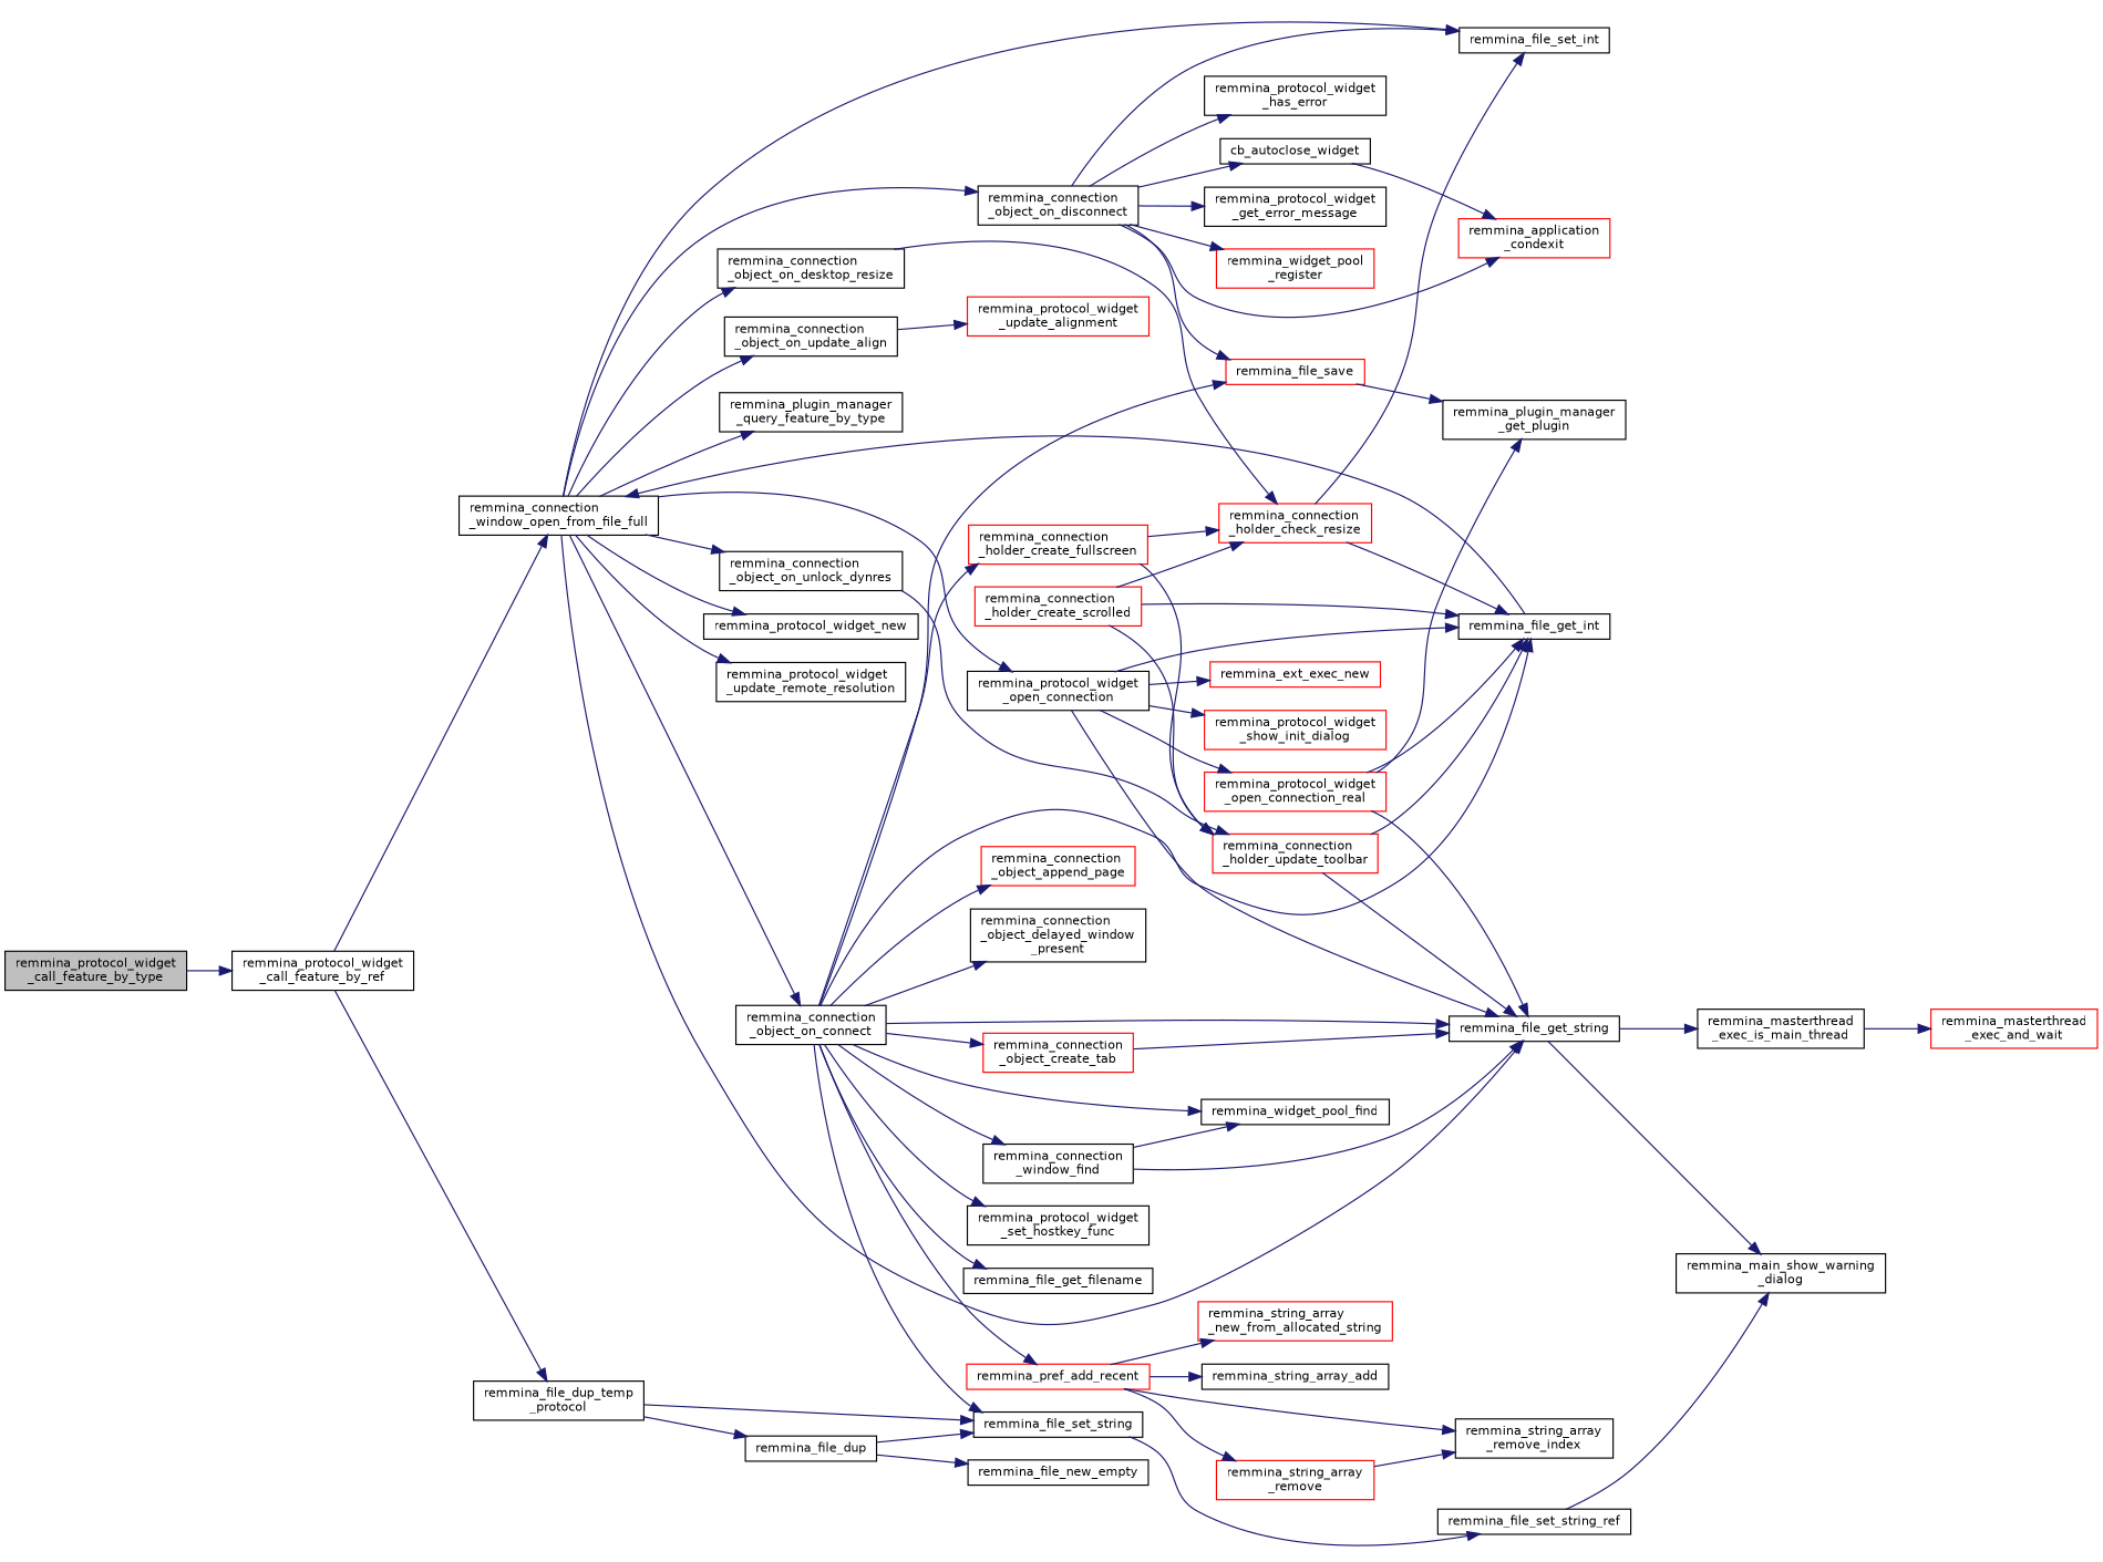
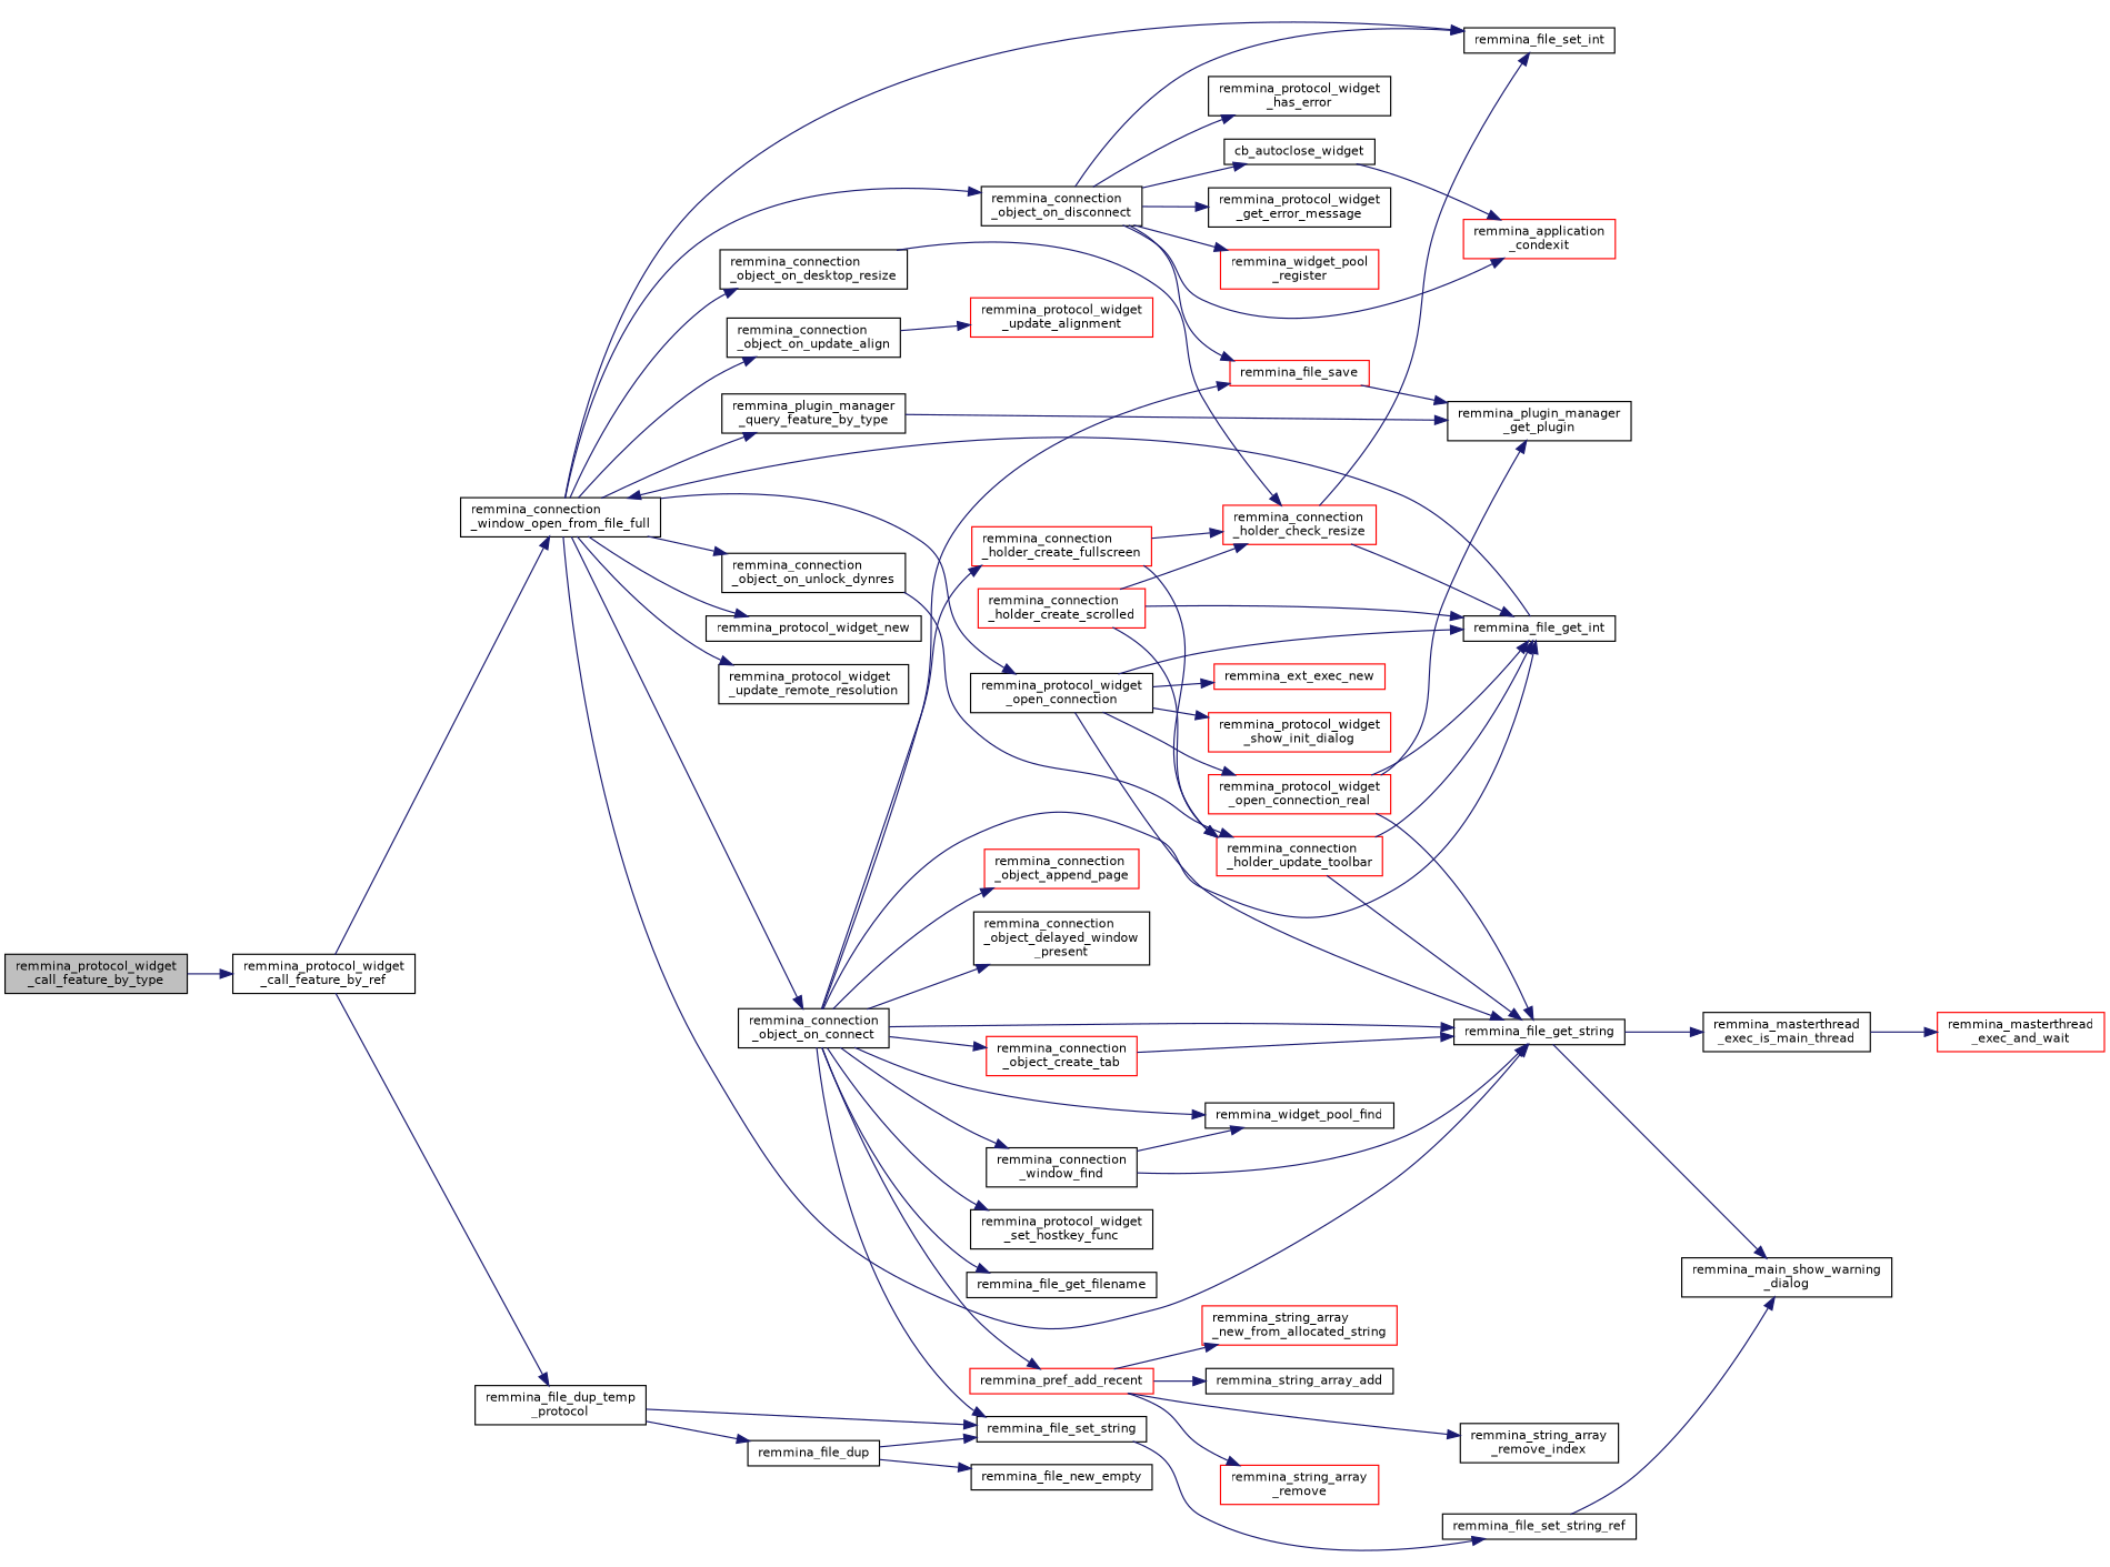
  digraph {
    rankdir=LR
    node [color=black fillcolor=white fontname=Helvetica fontsize=10 shape=record style=filled]
    edge [color=midnightblue fontname=Helvetica fontsize=10 labelfontname=Helvetica labelfontsize=10 style=solid]
    n1 [fillcolor=grey75 fontcolor=black height=0.2 label="remmina_protocol_widget\l_call_feature_by_type" width=0.4]
    n2 [height=0.2 label="remmina_protocol_widget\l_call_feature_by_ref" width=0.4]
    n3 [height=0.2 label="remmina_connection\l_window_open_from_file_full" width=0.4]
    n4 [height=0.2 label="remmina_file_dup_temp\l_protocol" width=0.4]
    n5 [height=0.2 label=remmina_protocol_widget_new width=0.4]
    n6 [height=0.2 label="remmina_protocol_widget\l_update_remote_resolution" width=0.4]
    n7 [height=0.2 label="remmina_connection\l_object_on_connect" width=0.4]
    n8 [height=0.2 label=remmina_file_get_string width=0.4]
    n9 [height=0.2 label=remmina_file_set_int width=0.4]
    n10 [height=0.2 label="remmina_connection\l_object_on_disconnect" width=0.4]
    n11 [height=0.2 label="remmina_connection\l_object_on_desktop_resize" width=0.4]
    n12 [height=0.2 label="remmina_connection\l_object_on_update_align" width=0.4]
    n13 [height=0.2 label="remmina_connection\l_object_on_unlock_dynres" width=0.4]
    n14 [height=0.2 label="remmina_plugin_manager\l_query_feature_by_type" width=0.4]
    n15 [height=0.2 label="remmina_protocol_widget\l_open_connection" width=0.4]
    n16 [height=0.2 label=remmina_file_set_string width=0.4]
    n17 [height=0.2 label=remmina_file_dup width=0.4]
    n18 [height=0.2 label=remmina_file_get_int width=0.4]
    n19 [height=0.2 label="remmina_connection\l_window_find" width=0.4]
    n20 [height=0.2 label="remmina_protocol_widget\l_set_hostkey_func" width=0.4]
    n21 [height=0.2 label=remmina_file_get_filename width=0.4]
    n22 [color=red height=0.2 label=remmina_pref_add_recent width=0.4]
    n23 [color=red height=0.2 label=remmina_file_save width=0.4]
    n24 [color=red height=0.2 label="remmina_connection\l_holder_create_fullscreen" width=0.4]
    n25 [color=red height=0.2 label="remmina_connection\l_object_create_tab" width=0.4]
    n26 [color=red height=0.2 label="remmina_connection\l_object_append_page" width=0.4]
    n27 [height=0.2 label="remmina_connection\l_object_delayed_window\l_present" width=0.4]
    n28 [height=0.2 label=remmina_widget_pool_find width=0.4]
    n29 [height=0.2 label="remmina_masterthread\l_exec_is_main_thread" width=0.4]
    n30 [height=0.2 label="remmina_main_show_warning\l_dialog" width=0.4]
    n31 [height=0.2 label="remmina_protocol_widget\l_has_error" width=0.4]
    n32 [height=0.2 label="remmina_protocol_widget\l_get_error_message" width=0.4]
    n33 [height=0.2 label=cb_autoclose_widget width=0.4]
    n34 [color=red height=0.2 label="remmina_application\l_condexit" width=0.4]
    n35 [color=red height=0.2 label="remmina_widget_pool\l_register" width=0.4]
    n36 [color=red height=0.2 label="remmina_connection\l_holder_check_resize" width=0.4]
    n37 [color=red height=0.2 label="remmina_protocol_widget\l_update_alignment" width=0.4]
    n38 [color=red height=0.2 label="remmina_connection\l_holder_update_toolbar" width=0.4]
    n39 [height=0.2 label="remmina_plugin_manager\l_get_plugin" width=0.4]
    n40 [color=red height=0.2 label=remmina_ext_exec_new width=0.4]
    n41 [color=red height=0.2 label="remmina_protocol_widget\l_show_init_dialog" width=0.4]
    n42 [color=red height=0.2 label="remmina_protocol_widget\l_open_connection_real" width=0.4]
    n43 [color=red height=0.2 label="remmina_string_array\l_new_from_allocated_string" width=0.4]
    n44 [color=red height=0.2 label="remmina_string_array\l_remove" width=0.4]
    n45 [height=0.2 label="remmina_string_array\l_remove_index" width=0.4]
    n46 [height=0.2 label=remmina_string_array_add width=0.4]
    n47 [height=0.2 label=remmina_file_set_string_ref width=0.4]
    n48 [color=red height=0.2 label="remmina_connection\l_holder_create_scrolled" width=0.4]
    n49 [color=red height=0.2 label="remmina_masterthread\l_exec_and_wait" width=0.4]
    n50 [height=0.2 label=remmina_file_new_empty width=0.4]
    n1 -> n2
    n2 -> n3
    n2 -> n4
    n3 -> n5
    n3 -> n6
    n3 -> n7
    n3 -> n8
    n3 -> n9
    n3 -> n10
    n3 -> n11
    n3 -> n12
    n3 -> n13
    n3 -> n14
    n3 -> n15
    n4 -> n16
    n4 -> n17
    n7 -> n8
    n7 -> n16
    n7 -> n18
    n7 -> n19
    n7 -> n20
    n7 -> n21
    n7 -> n22
    n7 -> n23
    n7 -> n24
    n7 -> n25
    n7 -> n26
    n7 -> n27
    n7 -> n28
    n8 -> n29
    n8 -> n30
    n10 -> n9
    n10 -> n23
    n10 -> n31
    n10 -> n32
    n10 -> n33
    n10 -> n34
    n10 -> n35
    n11 -> n36
    n12 -> n37
    n13 -> n38
+   n14 -> n39
    n15 -> n8
    n15 -> n18
    n15 -> n40
    n15 -> n41
    n15 -> n42
    n16 -> n47
    n17 -> n16
    n17 -> n50
    n18 -> n3
    n19 -> n8
    n19 -> n28
    n22 -> n43
    n22 -> n44
    n22 -> n45
    n22 -> n46
    n23 -> n39
    n24 -> n36
    n24 -> n38
    n25 -> n8
    n29 -> n49
    n33 -> n34
    n36 -> n9
    n36 -> n18
    n38 -> n8
    n38 -> n18
    n42 -> n8
    n42 -> n18
    n42 -> n39
-   n44 -> n45
    n47 -> n30
    n48 -> n18
    n48 -> n36
    n48 -> n38
  }
